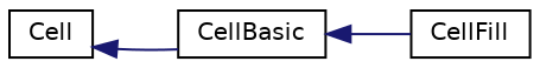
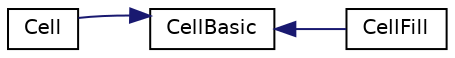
  digraph {
    rankdir=LR
    node [color=black fillcolor=white fontname=Helvetica fontsize=10 shape=record style=filled]
    edge [color=midnightblue dir=back fontname=Helvetica fontsize=10 labelfontname=Helvetica labelfontsize=10 style=solid]
    n1 [height=0.2 label=Cell width=0.4]
    n2 [height=0.2 label=CellBasic width=0.4]
    n3 [height=0.2 label=CellFill width=0.4]
-   n1 -> n2
+   n2 -> n1
    n2 -> n3
  }
